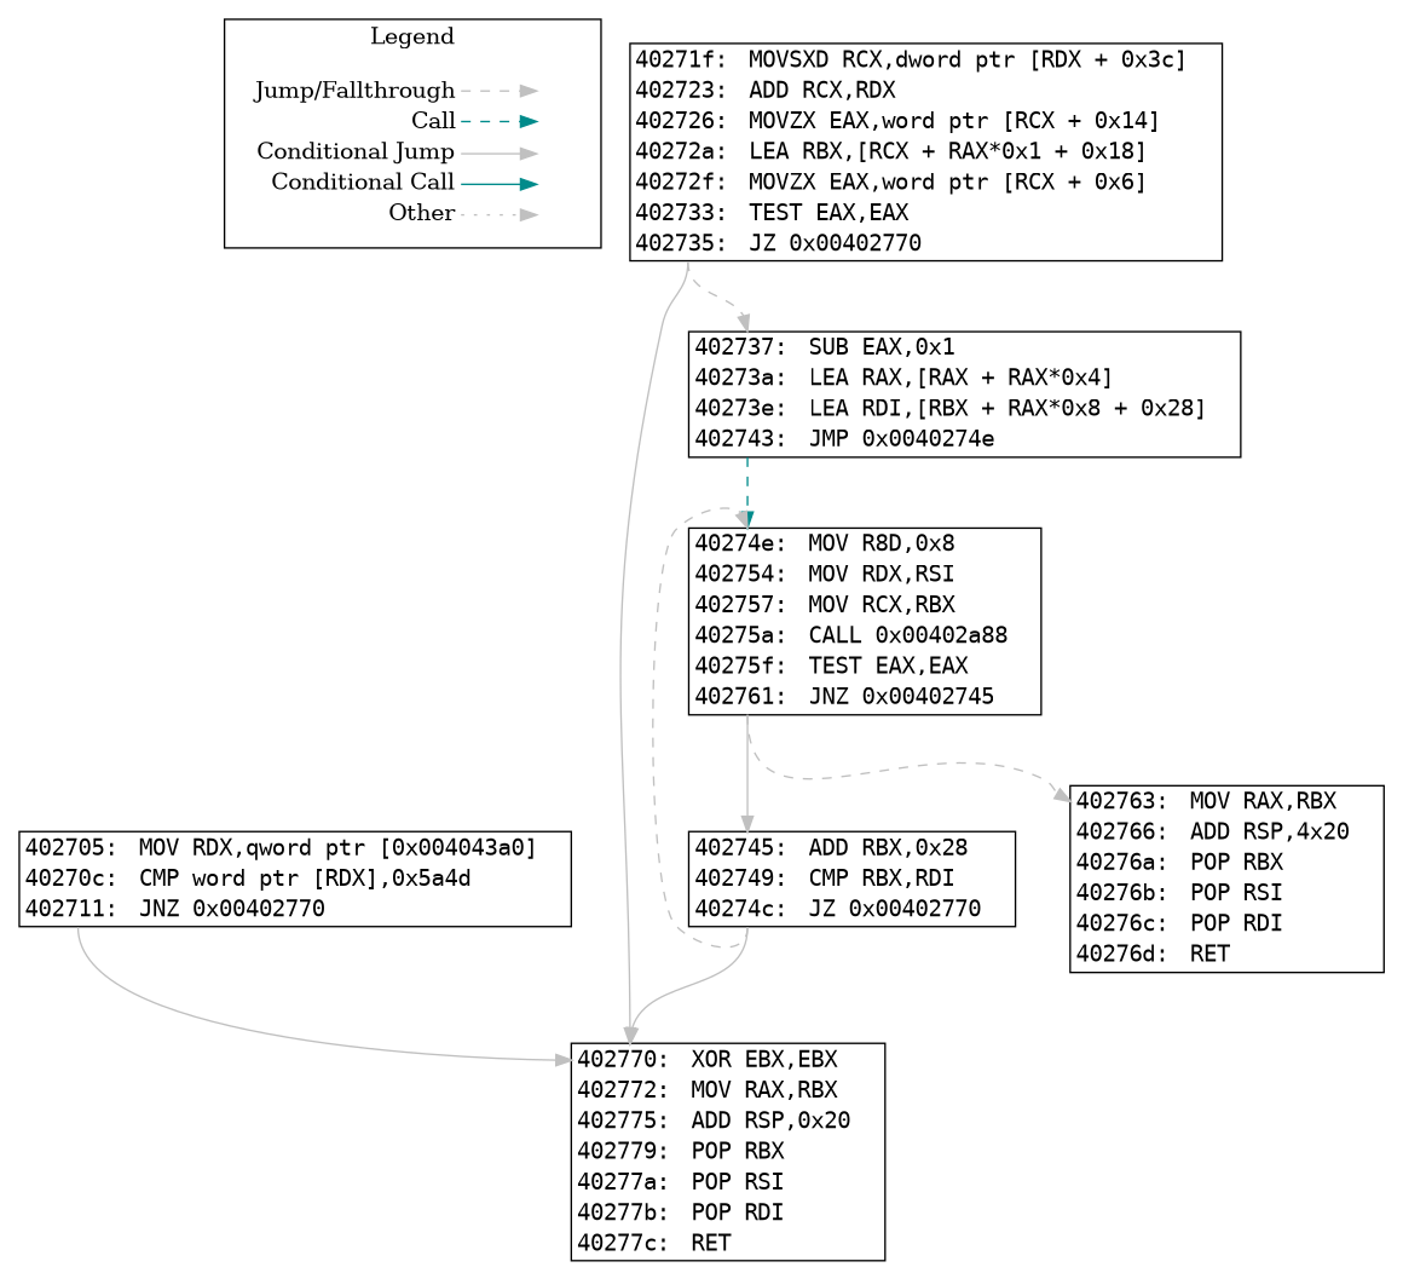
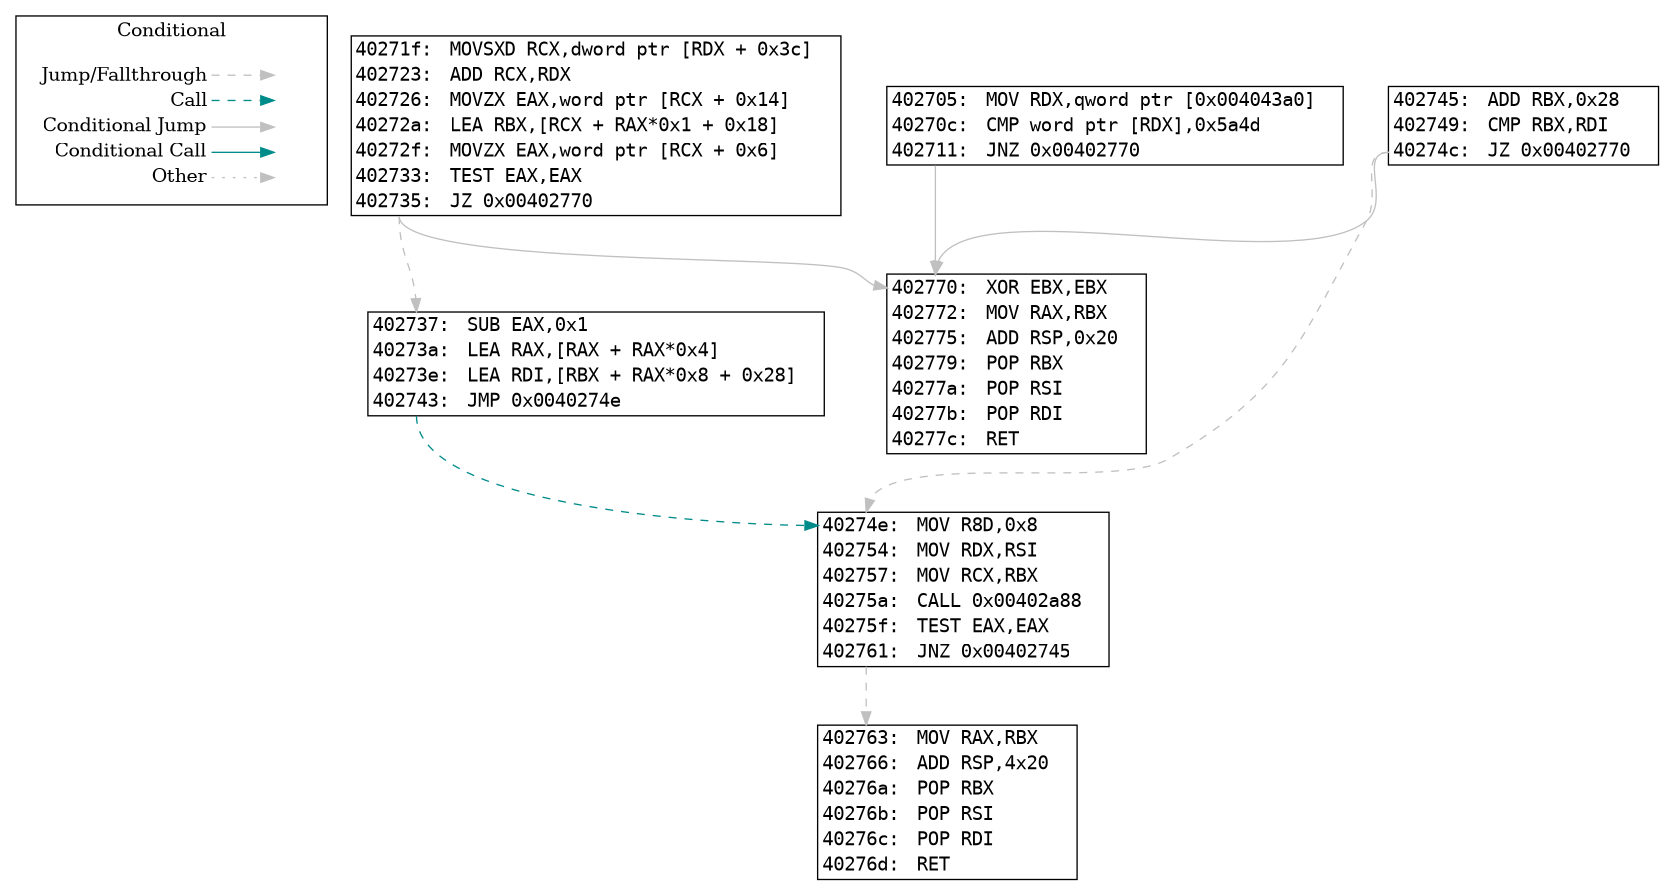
  digraph {
    newrank=true
    node [shape=plaintext]
    edge [color=gray headport=insn_402770 style=dashed tailport=insn_402735]
    n1 [label=<<table border="0" cellpadding="2" cellspacing="0" cellborder="0">                   <tr><td align="right" port="i1">Jump/Fallthrough</td></tr>                   <tr><td align="right" port="i2">Call</td></tr>                   <tr><td align="right" port="i3">Conditional Jump</td></tr>                   <tr><td align="right" port="i4">Conditional Call</td></tr>                   <tr><td align="right" port="i5">Other</td></tr>                </table>>]
    n2 [label=<<table border="0" cellpadding="2" cellspacing="0" cellborder="0">                    <tr><td port="i1">&nbsp;</td></tr>                    <tr><td port="i2">&nbsp;</td></tr>                    <tr><td port="i3">&nbsp;</td></tr>                    <tr><td port="i4">&nbsp;</td></tr>                    <tr><td port="i5">&nbsp;</td></tr>                 </table>>]
    n3 [label=<     <TABLE BORDER="1" CELLBORDER="0" CELLSPACING="0">       <TR>         <TD PORT="insn_402705" ALIGN="RIGHT"><FONT FACE="monospace">402705: </FONT></TD>         <TD ALIGN="LEFT"><FONT FACE="monospace">MOV RDX,qword ptr [0x004043a0]</FONT></TD>         <TD>&nbsp;&nbsp;&nbsp;</TD> // for spacing       </TR>       <TR>         <TD PORT="insn_40270c" ALIGN="RIGHT"><FONT FACE="monospace">40270c: </FONT></TD>         <TD ALIGN="LEFT"><FONT FACE="monospace">CMP word ptr [RDX],0x5a4d</FONT></TD>         <TD>&nbsp;&nbsp;&nbsp;</TD> // for spacing       </TR>       <TR>         <TD PORT="insn_402711" ALIGN="RIGHT"><FONT FACE="monospace">402711: </FONT></TD>         <TD ALIGN="LEFT"><FONT FACE="monospace">JNZ 0x00402770</FONT></TD>         <TD>&nbsp;&nbsp;&nbsp;</TD> // for spacing       </TR>     </TABLE>>]
    n4 [label=<     <TABLE BORDER="1" CELLBORDER="0" CELLSPACING="0">       <TR>         <TD PORT="insn_402770" ALIGN="RIGHT"><FONT FACE="monospace">402770: </FONT></TD>         <TD ALIGN="LEFT"><FONT FACE="monospace">XOR EBX,EBX</FONT></TD>         <TD>&nbsp;&nbsp;&nbsp;</TD> // for spacing       </TR>       <TR>         <TD PORT="insn_402772" ALIGN="RIGHT"><FONT FACE="monospace">402772: </FONT></TD>         <TD ALIGN="LEFT"><FONT FACE="monospace">MOV RAX,RBX</FONT></TD>         <TD>&nbsp;&nbsp;&nbsp;</TD> // for spacing       </TR>       <TR>         <TD PORT="insn_402775" ALIGN="RIGHT"><FONT FACE="monospace">402775: </FONT></TD>         <TD ALIGN="LEFT"><FONT FACE="monospace">ADD RSP,0x20</FONT></TD>         <TD>&nbsp;&nbsp;&nbsp;</TD> // for spacing       </TR>       <TR>         <TD PORT="insn_402779" ALIGN="RIGHT"><FONT FACE="monospace">402779: </FONT></TD>         <TD ALIGN="LEFT"><FONT FACE="monospace">POP RBX</FONT></TD>         <TD>&nbsp;&nbsp;&nbsp;</TD> // for spacing       </TR>       <TR>         <TD PORT="insn_40277a" ALIGN="RIGHT"><FONT FACE="monospace">40277a: </FONT></TD>         <TD ALIGN="LEFT"><FONT FACE="monospace">POP RSI</FONT></TD>         <TD>&nbsp;&nbsp;&nbsp;</TD> // for spacing       </TR>       <TR>         <TD PORT="insn_40277b" ALIGN="RIGHT"><FONT FACE="monospace">40277b: </FONT></TD>         <TD ALIGN="LEFT"><FONT FACE="monospace">POP RDI</FONT></TD>         <TD>&nbsp;&nbsp;&nbsp;</TD> // for spacing       </TR>       <TR>         <TD PORT="insn_40277c" ALIGN="RIGHT"><FONT FACE="monospace">40277c: </FONT></TD>         <TD ALIGN="LEFT"><FONT FACE="monospace">RET</FONT></TD>         <TD>&nbsp;&nbsp;&nbsp;</TD> // for spacing       </TR>     </TABLE>>]
    n5 [label=<     <TABLE BORDER="1" CELLBORDER="0" CELLSPACING="0">       <TR>         <TD PORT="insn_40271f" ALIGN="RIGHT"><FONT FACE="monospace">40271f: </FONT></TD>         <TD ALIGN="LEFT"><FONT FACE="monospace">MOVSXD RCX,dword ptr [RDX + 0x3c]</FONT></TD>         <TD>&nbsp;&nbsp;&nbsp;</TD> // for spacing       </TR>       <TR>         <TD PORT="insn_402723" ALIGN="RIGHT"><FONT FACE="monospace">402723: </FONT></TD>         <TD ALIGN="LEFT"><FONT FACE="monospace">ADD RCX,RDX</FONT></TD>         <TD>&nbsp;&nbsp;&nbsp;</TD> // for spacing       </TR>       <TR>         <TD PORT="insn_402726" ALIGN="RIGHT"><FONT FACE="monospace">402726: </FONT></TD>         <TD ALIGN="LEFT"><FONT FACE="monospace">MOVZX EAX,word ptr [RCX + 0x14]</FONT></TD>         <TD>&nbsp;&nbsp;&nbsp;</TD> // for spacing       </TR>       <TR>         <TD PORT="insn_40272a" ALIGN="RIGHT"><FONT FACE="monospace">40272a: </FONT></TD>         <TD ALIGN="LEFT"><FONT FACE="monospace">LEA RBX,[RCX + RAX*0x1 + 0x18]</FONT></TD>         <TD>&nbsp;&nbsp;&nbsp;</TD> // for spacing       </TR>       <TR>         <TD PORT="insn_40272f" ALIGN="RIGHT"><FONT FACE="monospace">40272f: </FONT></TD>         <TD ALIGN="LEFT"><FONT FACE="monospace">MOVZX EAX,word ptr [RCX + 0x6]</FONT></TD>         <TD>&nbsp;&nbsp;&nbsp;</TD> // for spacing       </TR>       <TR>         <TD PORT="insn_402733" ALIGN="RIGHT"><FONT FACE="monospace">402733: </FONT></TD>         <TD ALIGN="LEFT"><FONT FACE="monospace">TEST EAX,EAX</FONT></TD>         <TD>&nbsp;&nbsp;&nbsp;</TD> // for spacing       </TR>       <TR>         <TD PORT="insn_402735" ALIGN="RIGHT"><FONT FACE="monospace">402735: </FONT></TD>         <TD ALIGN="LEFT"><FONT FACE="monospace">JZ 0x00402770</FONT></TD>         <TD>&nbsp;&nbsp;&nbsp;</TD> // for spacing       </TR>     </TABLE>>]
    n6 [label=<     <TABLE BORDER="1" CELLBORDER="0" CELLSPACING="0">       <TR>         <TD PORT="insn_402737" ALIGN="RIGHT"><FONT FACE="monospace">402737: </FONT></TD>         <TD ALIGN="LEFT"><FONT FACE="monospace">SUB EAX,0x1</FONT></TD>         <TD>&nbsp;&nbsp;&nbsp;</TD> // for spacing       </TR>       <TR>         <TD PORT="insn_40273a" ALIGN="RIGHT"><FONT FACE="monospace">40273a: </FONT></TD>         <TD ALIGN="LEFT"><FONT FACE="monospace">LEA RAX,[RAX + RAX*0x4]</FONT></TD>         <TD>&nbsp;&nbsp;&nbsp;</TD> // for spacing       </TR>       <TR>         <TD PORT="insn_40273e" ALIGN="RIGHT"><FONT FACE="monospace">40273e: </FONT></TD>         <TD ALIGN="LEFT"><FONT FACE="monospace">LEA RDI,[RBX + RAX*0x8 + 0x28]</FONT></TD>         <TD>&nbsp;&nbsp;&nbsp;</TD> // for spacing       </TR>       <TR>         <TD PORT="insn_402743" ALIGN="RIGHT"><FONT FACE="monospace">402743: </FONT></TD>         <TD ALIGN="LEFT"><FONT FACE="monospace">JMP 0x0040274e</FONT></TD>         <TD>&nbsp;&nbsp;&nbsp;</TD> // for spacing       </TR>     </TABLE>>]
    n7 [label=<     <TABLE BORDER="1" CELLBORDER="0" CELLSPACING="0">       <TR>         <TD PORT="insn_40274e" ALIGN="RIGHT"><FONT FACE="monospace">40274e: </FONT></TD>         <TD ALIGN="LEFT"><FONT FACE="monospace">MOV R8D,0x8</FONT></TD>         <TD>&nbsp;&nbsp;&nbsp;</TD> // for spacing       </TR>       <TR>         <TD PORT="insn_402754" ALIGN="RIGHT"><FONT FACE="monospace">402754: </FONT></TD>         <TD ALIGN="LEFT"><FONT FACE="monospace">MOV RDX,RSI</FONT></TD>         <TD>&nbsp;&nbsp;&nbsp;</TD> // for spacing       </TR>       <TR>         <TD PORT="insn_402757" ALIGN="RIGHT"><FONT FACE="monospace">402757: </FONT></TD>         <TD ALIGN="LEFT"><FONT FACE="monospace">MOV RCX,RBX</FONT></TD>         <TD>&nbsp;&nbsp;&nbsp;</TD> // for spacing       </TR>       <TR>         <TD PORT="insn_40275a" ALIGN="RIGHT"><FONT FACE="monospace">40275a: </FONT></TD>         <TD ALIGN="LEFT"><FONT FACE="monospace">CALL 0x00402a88</FONT></TD>         <TD>&nbsp;&nbsp;&nbsp;</TD> // for spacing       </TR>       <TR>         <TD PORT="insn_40275f" ALIGN="RIGHT"><FONT FACE="monospace">40275f: </FONT></TD>         <TD ALIGN="LEFT"><FONT FACE="monospace">TEST EAX,EAX</FONT></TD>         <TD>&nbsp;&nbsp;&nbsp;</TD> // for spacing       </TR>       <TR>         <TD PORT="insn_402761" ALIGN="RIGHT"><FONT FACE="monospace">402761: </FONT></TD>         <TD ALIGN="LEFT"><FONT FACE="monospace">JNZ 0x00402745</FONT></TD>         <TD>&nbsp;&nbsp;&nbsp;</TD> // for spacing       </TR>     </TABLE>>]
    n8 [label=<     <TABLE BORDER="1" CELLBORDER="0" CELLSPACING="0">       <TR>         <TD PORT="insn_402745" ALIGN="RIGHT"><FONT FACE="monospace">402745: </FONT></TD>         <TD ALIGN="LEFT"><FONT FACE="monospace">ADD RBX,0x28</FONT></TD>         <TD>&nbsp;&nbsp;&nbsp;</TD> // for spacing       </TR>       <TR>         <TD PORT="insn_402749" ALIGN="RIGHT"><FONT FACE="monospace">402749: </FONT></TD>         <TD ALIGN="LEFT"><FONT FACE="monospace">CMP RBX,RDI</FONT></TD>         <TD>&nbsp;&nbsp;&nbsp;</TD> // for spacing       </TR>       <TR>         <TD PORT="insn_40274c" ALIGN="RIGHT"><FONT FACE="monospace">40274c: </FONT></TD>         <TD ALIGN="LEFT"><FONT FACE="monospace">JZ 0x00402770</FONT></TD>         <TD>&nbsp;&nbsp;&nbsp;</TD> // for spacing       </TR>     </TABLE>>]
    n9 [label=<     <TABLE BORDER="1" CELLBORDER="0" CELLSPACING="0">       <TR>         <TD PORT="insn_402763" ALIGN="RIGHT"><FONT FACE="monospace">402763: </FONT></TD>         <TD ALIGN="LEFT"><FONT FACE="monospace">MOV RAX,RBX</FONT></TD>         <TD>&nbsp;&nbsp;&nbsp;</TD> // for spacing       </TR>       <TR>         <TD PORT="insn_402766" ALIGN="RIGHT"><FONT FACE="monospace">402766: </FONT></TD>         <TD ALIGN="LEFT"><FONT FACE="monospace">ADD RSP,4x20</FONT></TD>         <TD>&nbsp;&nbsp;&nbsp;</TD> // for spacing       </TR>       <TR>         <TD PORT="insn_40276a" ALIGN="RIGHT"><FONT FACE="monospace">40276a: </FONT></TD>         <TD ALIGN="LEFT"><FONT FACE="monospace">POP RBX</FONT></TD>         <TD>&nbsp;&nbsp;&nbsp;</TD> // for spacing       </TR>       <TR>         <TD PORT="insn_40276b" ALIGN="RIGHT"><FONT FACE="monospace">40276b: </FONT></TD>         <TD ALIGN="LEFT"><FONT FACE="monospace">POP RSI</FONT></TD>         <TD>&nbsp;&nbsp;&nbsp;</TD> // for spacing       </TR>       <TR>         <TD PORT="insn_40276c" ALIGN="RIGHT"><FONT FACE="monospace">40276c: </FONT></TD>         <TD ALIGN="LEFT"><FONT FACE="monospace">POP RDI</FONT></TD>         <TD>&nbsp;&nbsp;&nbsp;</TD> // for spacing       </TR>       <TR>         <TD PORT="insn_40276d" ALIGN="RIGHT"><FONT FACE="monospace">40276d: </FONT></TD>         <TD ALIGN="LEFT"><FONT FACE="monospace">RET</FONT></TD>         <TD>&nbsp;&nbsp;&nbsp;</TD> // for spacing       </TR>     </TABLE>>]
    subgraph cluster_1 {
-     label=Legend
+     label=Conditional
      rank=same
      n1
      n2
    }
    n1 -> n2 [headport="i1:w" tailport="i1:e"]
    n1 -> n2 [color=cyan4 headport="i2:w" tailport="i2:e"]
    n1 -> n2 [headport="i3:w" tailport="i3:e" style=""]
    n1 -> n2 [color=cyan4 headport="i4:w" tailport="i4:e" style=""]
    n1 -> n2 [headport="i5:w" style=dotted tailport="i5:e"]
    n3 -> n4 [style=solid tailport=insn_402711]
    n5 -> n4 [style=solid]
    n5 -> n6 [headport=insn_402737]
    n6 -> n7 [color=cyan4 headport=insn_40274e tailport=insn_402743]
-   n7 -> n8 [headport=insn_402745 style=solid tailport=insn_402761]
    n7 -> n9 [headport=insn_402763 tailport=insn_402761]
    n8 -> n4 [style=solid tailport=insn_40274c]
    n8 -> n7 [headport=insn_40274e tailport=insn_40274c]
  }
